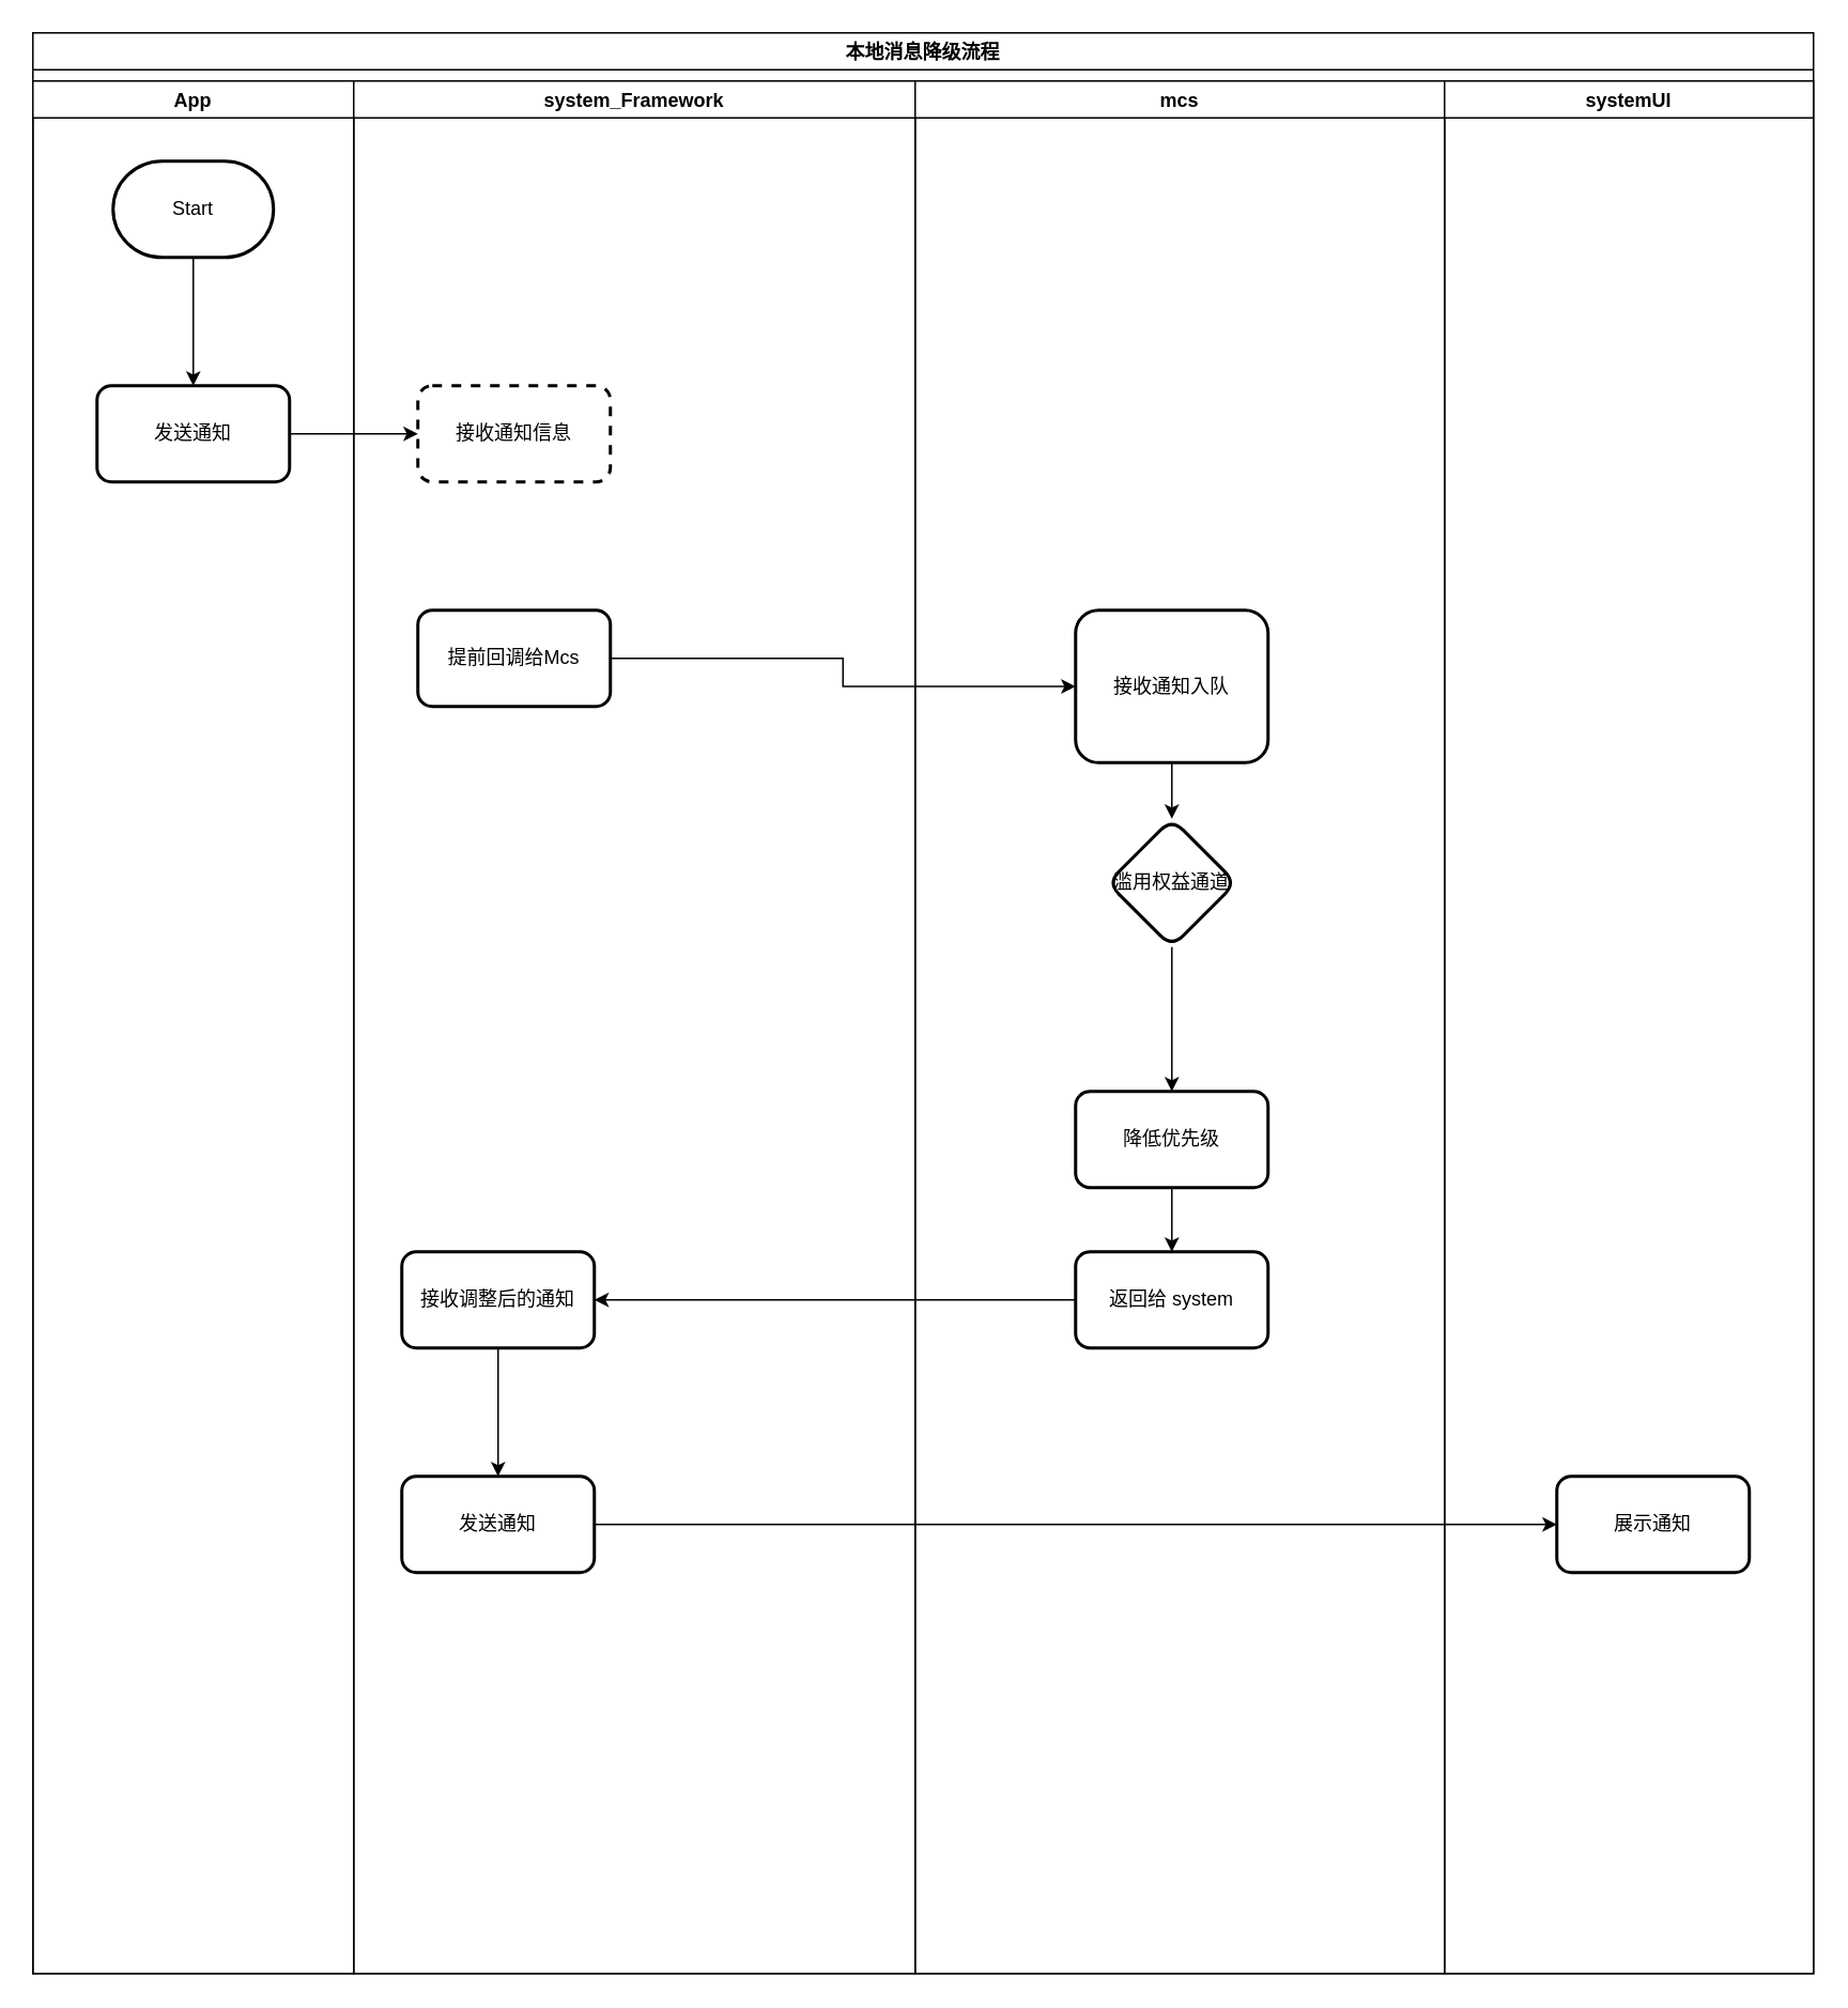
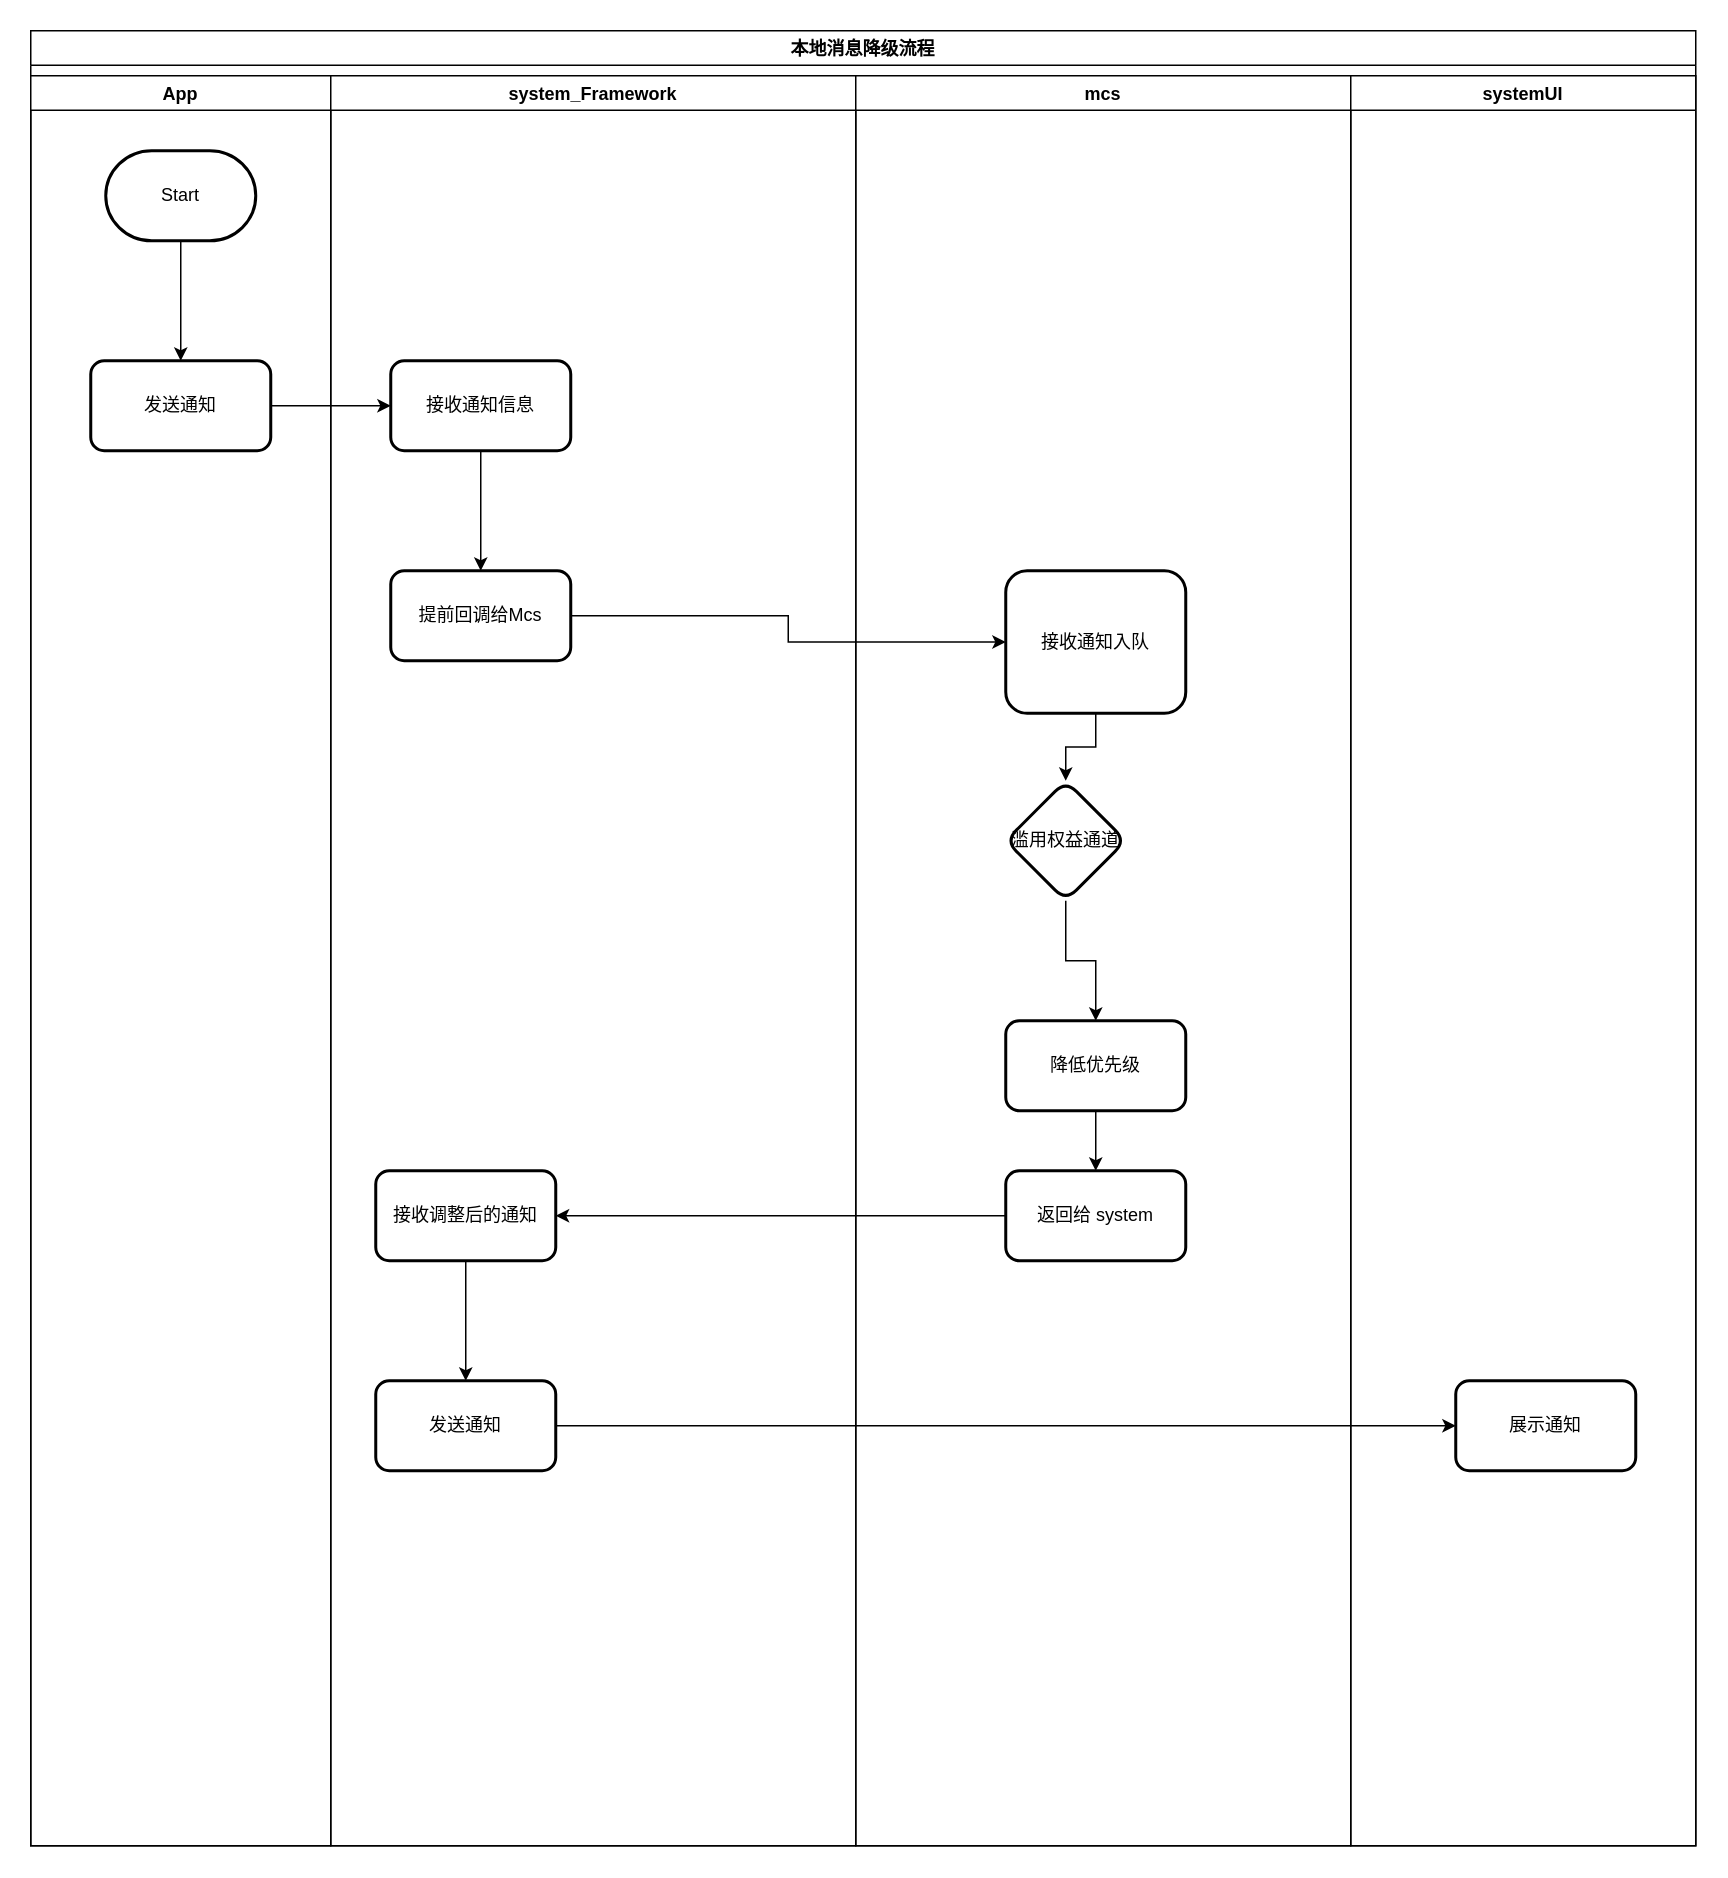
  <mxCell id="0" />
  <mxCell id="1" parent="0" />
  <mxCell id="2" value="本地消息降级流程" style="swimlane;" vertex="1" parent="1"><mxGeometry x="20" y="20" width="1110" height="1210" as="geometry" /></mxCell>
  <mxCell id="3" value="App" style="swimlane;" vertex="1" parent="2"><mxGeometry y="30" width="200" height="1180" as="geometry" /></mxCell>
  <mxCell id="4" value="" style="edgeStyle=orthogonalEdgeStyle;rounded=0;orthogonalLoop=1;jettySize=auto;html=1;" edge="1" parent="3" source="5" target="6"><mxGeometry relative="1" as="geometry" /></mxCell>
  <mxCell id="5" value="Start" style="strokeWidth=2;html=1;shape=mxgraph.flowchart.terminator;whiteSpace=wrap;" vertex="1" parent="3"><mxGeometry x="50" y="50" width="100" height="60" as="geometry" /></mxCell>
  <mxCell id="6" value="发送通知" style="rounded=1;whiteSpace=wrap;html=1;strokeWidth=2;" vertex="1" parent="3"><mxGeometry x="40" y="190" width="120" height="60" as="geometry" /></mxCell>
  <mxCell id="7" value="system_Framework" style="swimlane;align=center;startSize=23;" vertex="1" parent="2"><mxGeometry x="200" y="30" width="350" height="1180" as="geometry" /></mxCell>
- <mxCell id="9" value="接收通知信息" style="rounded=1;whiteSpace=wrap;html=1;strokeWidth=2;dashed=1;" vertex="1" parent="7"><mxGeometry x="40" y="190" width="120" height="60" as="geometry" /></mxCell>
+ <mxCell id="8" value="" style="edgeStyle=orthogonalEdgeStyle;rounded=0;orthogonalLoop=1;jettySize=auto;html=1;" edge="1" parent="7" source="9" target="10"><mxGeometry relative="1" as="geometry" /></mxCell>
+ <mxCell id="9" value="接收通知信息" style="rounded=1;whiteSpace=wrap;html=1;strokeWidth=2;" vertex="1" parent="7"><mxGeometry x="40" y="190" width="120" height="60" as="geometry" /></mxCell>
  <mxCell id="10" value="提前回调给Mcs" style="rounded=1;whiteSpace=wrap;html=1;strokeWidth=2;" vertex="1" parent="7"><mxGeometry x="40" y="330" width="120" height="60" as="geometry" /></mxCell>
  <mxCell id="11" value="" style="edgeStyle=orthogonalEdgeStyle;rounded=0;orthogonalLoop=1;jettySize=auto;html=1;" edge="1" parent="7" source="12" target="13"><mxGeometry relative="1" as="geometry" /></mxCell>
  <mxCell id="12" value="接收调整后的通知" style="whiteSpace=wrap;html=1;rounded=1;strokeWidth=2;" vertex="1" parent="7"><mxGeometry x="30" y="730" width="120" height="60" as="geometry" /></mxCell>
  <mxCell id="13" value="发送通知" style="whiteSpace=wrap;html=1;rounded=1;strokeWidth=2;" vertex="1" parent="7"><mxGeometry x="30" y="870" width="120" height="60" as="geometry" /></mxCell>
  <mxCell id="14" value="mcs" style="swimlane;startSize=23;" vertex="1" parent="2"><mxGeometry x="550" y="30" width="330" height="1180" as="geometry" /></mxCell>
  <mxCell id="15" value="" style="edgeStyle=orthogonalEdgeStyle;rounded=0;orthogonalLoop=1;jettySize=auto;html=1;" edge="1" parent="14" source="16" target="18"><mxGeometry relative="1" as="geometry" /></mxCell>
  <mxCell id="16" value="接收通知入队" style="rounded=1;whiteSpace=wrap;html=1;strokeWidth=2;" vertex="1" parent="14"><mxGeometry x="100" y="330" width="120" height="95" as="geometry" /></mxCell>
  <mxCell id="17" value="" style="edgeStyle=orthogonalEdgeStyle;rounded=0;orthogonalLoop=1;jettySize=auto;html=1;" edge="1" parent="14" source="18" target="19"><mxGeometry relative="1" as="geometry" /></mxCell>
- <mxCell id="18" value="滥用权益通道" style="rhombus;whiteSpace=wrap;html=1;rounded=1;strokeWidth=2;" vertex="1" parent="14"><mxGeometry x="120" y="460" width="80" height="80" as="geometry" /></mxCell>
+ <mxCell id="18" value="滥用权益通道" style="rhombus;whiteSpace=wrap;html=1;rounded=1;strokeWidth=2;" vertex="1" parent="14"><mxGeometry x="100" y="470" width="80" height="80" as="geometry" /></mxCell>
  <mxCell id="19" value="降低优先级" style="whiteSpace=wrap;html=1;rounded=1;strokeWidth=2;" vertex="1" parent="14"><mxGeometry x="100" y="630" width="120" height="60" as="geometry" /></mxCell>
  <mxCell id="20" value="返回给 system" style="whiteSpace=wrap;html=1;rounded=1;strokeWidth=2;" vertex="1" parent="14"><mxGeometry x="100" y="730" width="120" height="60" as="geometry" /></mxCell>
  <mxCell id="21" value="" style="edgeStyle=orthogonalEdgeStyle;rounded=0;orthogonalLoop=1;jettySize=auto;html=1;" edge="1" parent="14" source="19" target="20"><mxGeometry relative="1" as="geometry" /></mxCell>
  <mxCell id="22" value="" style="edgeStyle=orthogonalEdgeStyle;rounded=0;orthogonalLoop=1;jettySize=auto;html=1;" edge="1" parent="2" source="6" target="9"><mxGeometry relative="1" as="geometry" /></mxCell>
  <mxCell id="23" value="" style="edgeStyle=orthogonalEdgeStyle;rounded=0;orthogonalLoop=1;jettySize=auto;html=1;" edge="1" parent="2" source="10" target="16"><mxGeometry relative="1" as="geometry" /></mxCell>
  <mxCell id="24" value="systemUI" style="swimlane;" vertex="1" parent="2"><mxGeometry x="880" y="30" width="230" height="1180" as="geometry" /></mxCell>
  <mxCell id="25" value="展示通知" style="whiteSpace=wrap;html=1;rounded=1;strokeWidth=2;" vertex="1" parent="24"><mxGeometry x="70" y="870" width="120" height="60" as="geometry" /></mxCell>
  <mxCell id="26" value="" style="edgeStyle=orthogonalEdgeStyle;rounded=0;orthogonalLoop=1;jettySize=auto;html=1;" edge="1" parent="2" source="20" target="12"><mxGeometry relative="1" as="geometry" /></mxCell>
  <mxCell id="27" value="" style="edgeStyle=orthogonalEdgeStyle;rounded=0;orthogonalLoop=1;jettySize=auto;html=1;" edge="1" parent="2" source="13" target="25"><mxGeometry relative="1" as="geometry" /></mxCell>
